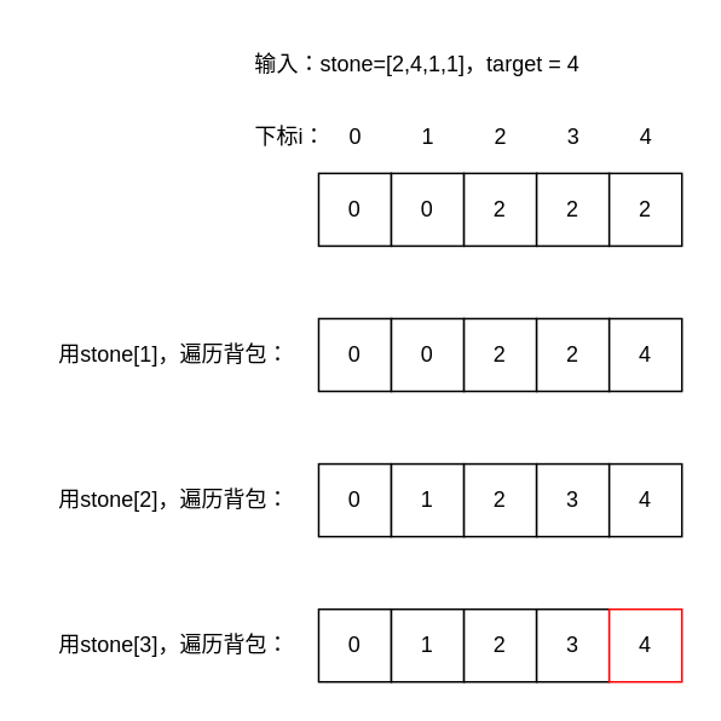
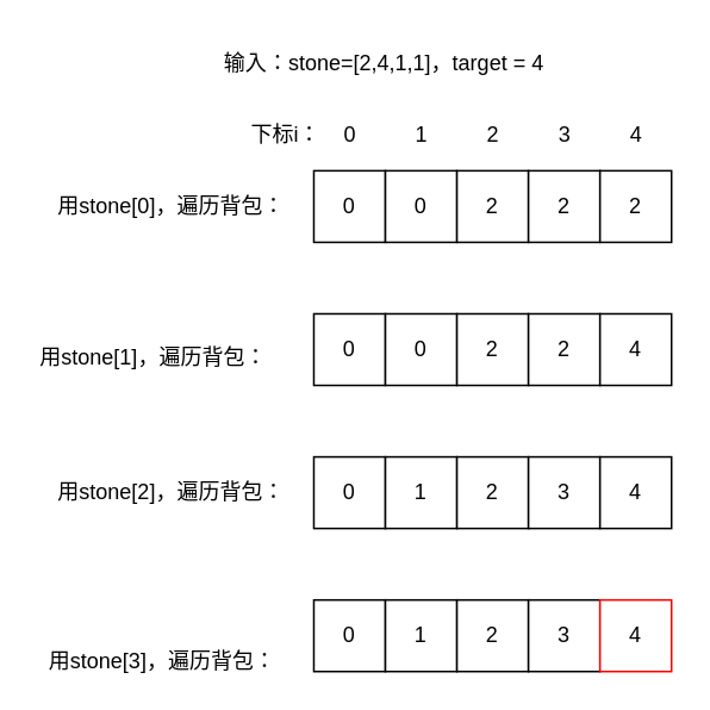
  <mxCell id="0" />
  <mxCell id="1" parent="0" />
  <mxCell id="2" value="0" style="whiteSpace=wrap;html=1;aspect=fixed;" vertex="1" parent="1"><mxGeometry x="175" y="95" width="40" height="40" as="geometry" /></mxCell>
  <mxCell id="3" value="0" style="whiteSpace=wrap;html=1;aspect=fixed;" vertex="1" parent="1"><mxGeometry x="215" y="95" width="40" height="40" as="geometry" /></mxCell>
  <mxCell id="4" value="2" style="whiteSpace=wrap;html=1;aspect=fixed;" vertex="1" parent="1"><mxGeometry x="255" y="95" width="40" height="40" as="geometry" /></mxCell>
  <mxCell id="5" value="2" style="whiteSpace=wrap;html=1;aspect=fixed;" vertex="1" parent="1"><mxGeometry x="295" y="95" width="40" height="40" as="geometry" /></mxCell>
  <mxCell id="6" value="2" style="whiteSpace=wrap;html=1;aspect=fixed;" vertex="1" parent="1"><mxGeometry x="335" y="95" width="40" height="40" as="geometry" /></mxCell>
+ <mxCell id="7" value="用stone[0]，遍历背包：" style="text;html=1;align=center;verticalAlign=middle;resizable=0;points=[];autosize=1;strokeColor=none;fillColor=none;" vertex="1" parent="1"><mxGeometry x="20" y="100" width="150" height="30" as="geometry" /></mxCell>
  <mxCell id="8" value="0" style="whiteSpace=wrap;html=1;aspect=fixed;" vertex="1" parent="1"><mxGeometry x="175" y="175" width="40" height="40" as="geometry" /></mxCell>
  <mxCell id="9" value="0" style="whiteSpace=wrap;html=1;aspect=fixed;" vertex="1" parent="1"><mxGeometry x="215" y="175" width="40" height="40" as="geometry" /></mxCell>
  <mxCell id="10" value="2" style="whiteSpace=wrap;html=1;aspect=fixed;" vertex="1" parent="1"><mxGeometry x="255" y="175" width="40" height="40" as="geometry" /></mxCell>
  <mxCell id="11" value="2" style="whiteSpace=wrap;html=1;aspect=fixed;" vertex="1" parent="1"><mxGeometry x="295" y="175" width="40" height="40" as="geometry" /></mxCell>
  <mxCell id="12" value="4" style="whiteSpace=wrap;html=1;aspect=fixed;" vertex="1" parent="1"><mxGeometry x="335" y="175" width="40" height="40" as="geometry" /></mxCell>
- <mxCell id="13" value="用stone[1]，遍历背包：" style="text;html=1;align=center;verticalAlign=middle;resizable=0;points=[];autosize=1;strokeColor=none;fillColor=none;" vertex="1" parent="1"><mxGeometry x="20" y="180" width="150" height="30" as="geometry" /></mxCell>
+ <mxCell id="13" value="用stone[1]，遍历背包：" style="text;html=1;align=center;verticalAlign=middle;resizable=0;points=[];autosize=1;strokeColor=none;fillColor=none;" vertex="1" parent="1"><mxGeometry x="10" y="185" width="150" height="30" as="geometry" /></mxCell>
  <mxCell id="14" value="0" style="whiteSpace=wrap;html=1;aspect=fixed;" vertex="1" parent="1"><mxGeometry x="175" y="255" width="40" height="40" as="geometry" /></mxCell>
  <mxCell id="15" value="1" style="whiteSpace=wrap;html=1;aspect=fixed;" vertex="1" parent="1"><mxGeometry x="215" y="255" width="40" height="40" as="geometry" /></mxCell>
  <mxCell id="16" value="2" style="whiteSpace=wrap;html=1;aspect=fixed;" vertex="1" parent="1"><mxGeometry x="255" y="255" width="40" height="40" as="geometry" /></mxCell>
  <mxCell id="17" value="3" style="whiteSpace=wrap;html=1;aspect=fixed;" vertex="1" parent="1"><mxGeometry x="295" y="255" width="40" height="40" as="geometry" /></mxCell>
  <mxCell id="18" value="4" style="whiteSpace=wrap;html=1;aspect=fixed;" vertex="1" parent="1"><mxGeometry x="335" y="255" width="40" height="40" as="geometry" /></mxCell>
  <mxCell id="19" value="用stone[2]，遍历背包：" style="text;html=1;align=center;verticalAlign=middle;resizable=0;points=[];autosize=1;strokeColor=none;fillColor=none;" vertex="1" parent="1"><mxGeometry x="20" y="260" width="150" height="30" as="geometry" /></mxCell>
  <mxCell id="20" value="0" style="whiteSpace=wrap;html=1;aspect=fixed;" vertex="1" parent="1"><mxGeometry x="175" y="335" width="40" height="40" as="geometry" /></mxCell>
  <mxCell id="21" value="1" style="whiteSpace=wrap;html=1;aspect=fixed;" vertex="1" parent="1"><mxGeometry x="215" y="335" width="40" height="40" as="geometry" /></mxCell>
  <mxCell id="22" value="2" style="whiteSpace=wrap;html=1;aspect=fixed;" vertex="1" parent="1"><mxGeometry x="255" y="335" width="40" height="40" as="geometry" /></mxCell>
  <mxCell id="23" value="3" style="whiteSpace=wrap;html=1;aspect=fixed;" vertex="1" parent="1"><mxGeometry x="295" y="335" width="40" height="40" as="geometry" /></mxCell>
  <mxCell id="24" value="4" style="whiteSpace=wrap;html=1;aspect=fixed;strokeColor=#FF0000;" vertex="1" parent="1"><mxGeometry x="335" y="335" width="40" height="40" as="geometry" /></mxCell>
- <mxCell id="25" value="用stone[3]，遍历背包：" style="text;html=1;align=center;verticalAlign=middle;resizable=0;points=[];autosize=1;strokeColor=none;fillColor=none;" vertex="1" parent="1"><mxGeometry x="20" y="340" width="150" height="30" as="geometry" /></mxCell>
- <mxCell id="26" value="输入：stone=[2,4,1,1]，target = 4" style="text;html=1;align=center;verticalAlign=middle;resizable=0;points=[];autosize=1;strokeColor=none;fillColor=none;" vertex="1" parent="1"><mxGeometry x="129" y="20" width="200" height="30" as="geometry" /></mxCell>
+ <mxCell id="25" value="用stone[3]，遍历背包：" style="text;html=1;align=center;verticalAlign=middle;resizable=0;points=[];autosize=1;strokeColor=none;fillColor=none;" vertex="1" parent="1"><mxGeometry x="15" y="355" width="150" height="30" as="geometry" /></mxCell>
+ <mxCell id="26" value="输入：stone=[2,4,1,1]，target = 4" style="text;html=1;align=center;verticalAlign=middle;resizable=0;points=[];autosize=1;strokeColor=none;fillColor=none;" vertex="1" parent="1"><mxGeometry x="114" y="20" width="200" height="30" as="geometry" /></mxCell>
  <mxCell id="27" value="0" style="text;html=1;align=center;verticalAlign=middle;resizable=0;points=[];autosize=1;strokeColor=none;fillColor=none;" vertex="1" parent="1"><mxGeometry x="180" y="60" width="30" height="30" as="geometry" /></mxCell>
  <mxCell id="28" value="1" style="text;html=1;align=center;verticalAlign=middle;resizable=0;points=[];autosize=1;strokeColor=none;fillColor=none;" vertex="1" parent="1"><mxGeometry x="220" y="60" width="30" height="30" as="geometry" /></mxCell>
  <mxCell id="29" value="2" style="text;html=1;align=center;verticalAlign=middle;resizable=0;points=[];autosize=1;strokeColor=none;fillColor=none;" vertex="1" parent="1"><mxGeometry x="260" y="60" width="30" height="30" as="geometry" /></mxCell>
  <mxCell id="30" value="3" style="text;html=1;align=center;verticalAlign=middle;resizable=0;points=[];autosize=1;strokeColor=none;fillColor=none;" vertex="1" parent="1"><mxGeometry x="300" y="60" width="30" height="30" as="geometry" /></mxCell>
  <mxCell id="31" value="4" style="text;html=1;align=center;verticalAlign=middle;resizable=0;points=[];autosize=1;strokeColor=none;fillColor=none;" vertex="1" parent="1"><mxGeometry x="340" y="60" width="30" height="30" as="geometry" /></mxCell>
  <mxCell id="32" value="下标i：" style="text;html=1;align=center;verticalAlign=middle;resizable=0;points=[];autosize=1;strokeColor=none;fillColor=none;" vertex="1" parent="1"><mxGeometry x="129" y="60" width="60" height="30" as="geometry" /></mxCell>
